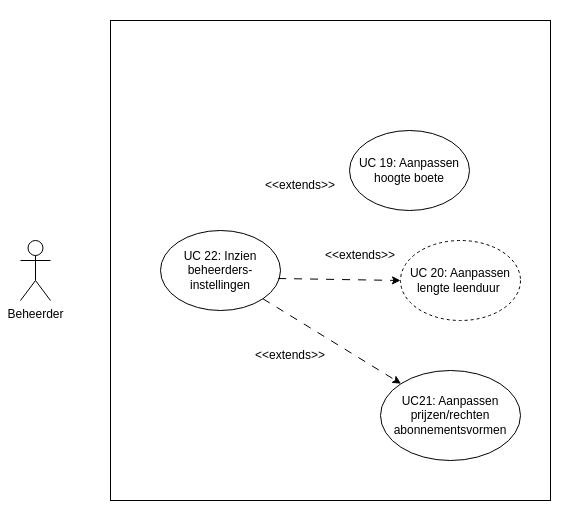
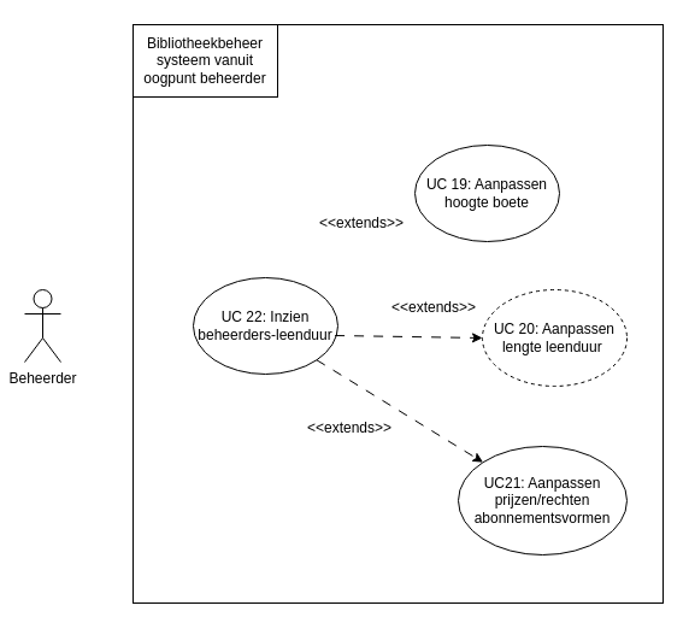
  <mxCell id="0" />
  <mxCell id="1" parent="0" />
  <mxCell id="2" value="" style="rounded=0;whiteSpace=wrap;html=1;" vertex="1" parent="1"><mxGeometry x="110" y="20" width="440" height="480" as="geometry" /></mxCell>
  <mxCell id="3" value="Beheerder" style="shape=umlActor;verticalLabelPosition=bottom;verticalAlign=top;html=1;outlineConnect=0;" vertex="1" parent="1"><mxGeometry x="20" y="240" width="30" height="60" as="geometry" /></mxCell>
- <mxCell id="5" value="UC 22: Inzien beheerders-instellingen" style="ellipse;whiteSpace=wrap;html=1;" vertex="1" parent="1"><mxGeometry x="160" y="230" width="120" height="80" as="geometry" /></mxCell>
- <mxCell id="6" value="UC 19: Aanpassen hoogte boete" style="ellipse;whiteSpace=wrap;html=1;" vertex="1" parent="1"><mxGeometry x="349" y="130" width="120" height="80" as="geometry" /></mxCell>
+ <mxCell id="4" value="Bibliotheekbeheer systeem vanuit oogpunt beheerder" style="rounded=0;whiteSpace=wrap;html=1;" vertex="1" parent="1"><mxGeometry x="110" y="20" width="120" height="60" as="geometry" /></mxCell>
+ <mxCell id="5" value="UC 22: Inzien beheerders-leenduur" style="ellipse;whiteSpace=wrap;html=1;" vertex="1" parent="1"><mxGeometry x="160" y="230" width="120" height="80" as="geometry" /></mxCell>
+ <mxCell id="6" value="UC 19: Aanpassen hoogte boete" style="ellipse;whiteSpace=wrap;html=1;" vertex="1" parent="1"><mxGeometry x="344" y="120" width="120" height="80" as="geometry" /></mxCell>
  <mxCell id="7" value="UC 20: Aanpassen lengte leenduur&amp;nbsp;" style="ellipse;whiteSpace=wrap;html=1;dashed=1;" vertex="1" parent="1"><mxGeometry x="400" y="240" width="120" height="80" as="geometry" /></mxCell>
  <mxCell id="8" value="UC21: Aanpassen prijzen/rechten abonnementsvormen" style="ellipse;whiteSpace=wrap;html=1;" vertex="1" parent="1"><mxGeometry x="380" y="370" width="140" height="90" as="geometry" /></mxCell>
  <mxCell id="9" value="" style="endArrow=classic;html=1;rounded=0;exitX=1;exitY=1;exitDx=0;exitDy=0;entryX=0;entryY=0;entryDx=0;entryDy=0;dashed=1;dashPattern=8 8;" edge="1" parent="1" source="5" target="8"><mxGeometry width="50" height="50" relative="1" as="geometry"><mxPoint x="300" y="340" as="sourcePoint" /><mxPoint x="350" y="290" as="targetPoint" /></mxGeometry></mxCell>
  <mxCell id="10" value="" style="endArrow=classic;html=1;rounded=0;entryX=0;entryY=0.5;entryDx=0;entryDy=0;exitX=0.98;exitY=0.6;exitDx=0;exitDy=0;exitPerimeter=0;dashed=1;dashPattern=8 8;" edge="1" parent="1" source="5" target="7"><mxGeometry width="50" height="50" relative="1" as="geometry"><mxPoint x="330" y="290" as="sourcePoint" /><mxPoint x="380" y="240" as="targetPoint" /></mxGeometry></mxCell>
  <mxCell id="11" value="&amp;lt;&amp;lt;extends&amp;gt;&amp;gt;" style="text;html=1;align=center;verticalAlign=middle;whiteSpace=wrap;rounded=0;" vertex="1" parent="1"><mxGeometry x="270" y="170" width="60" height="30" as="geometry" /></mxCell>
  <mxCell id="12" value="&amp;lt;&amp;lt;extends&amp;gt;&amp;gt;" style="text;html=1;align=center;verticalAlign=middle;whiteSpace=wrap;rounded=0;" vertex="1" parent="1"><mxGeometry x="330" y="240" width="60" height="30" as="geometry" /></mxCell>
  <mxCell id="13" value="&amp;lt;&amp;lt;extends&amp;gt;&amp;gt;" style="text;html=1;align=center;verticalAlign=middle;whiteSpace=wrap;rounded=0;" vertex="1" parent="1"><mxGeometry x="260" y="340" width="60" height="30" as="geometry" /></mxCell>
